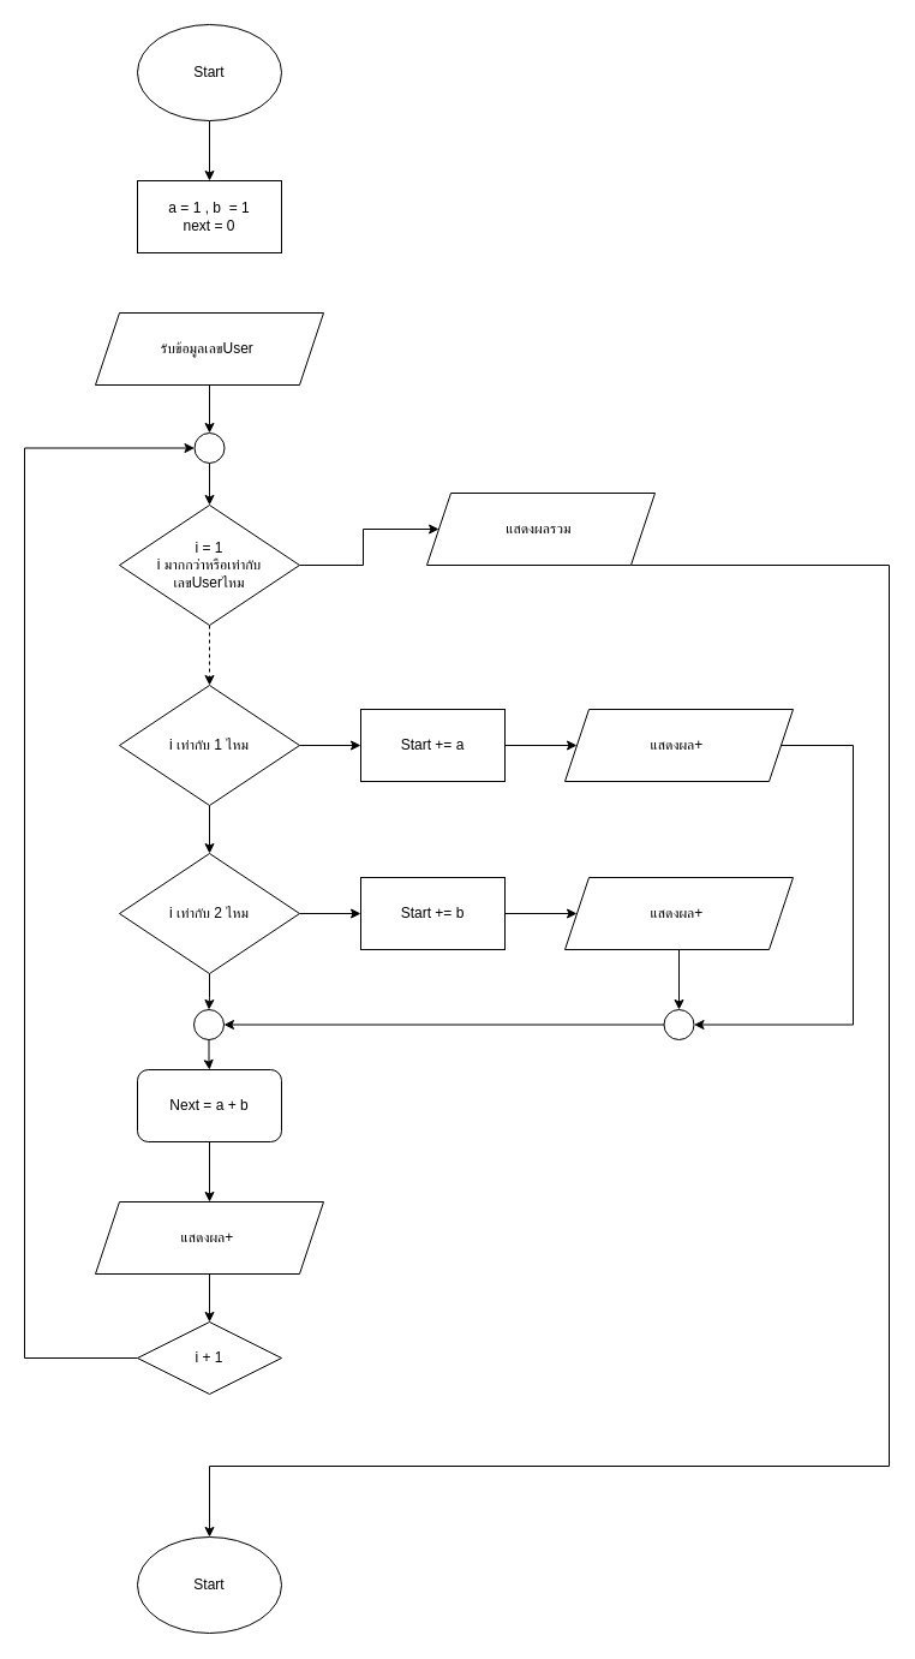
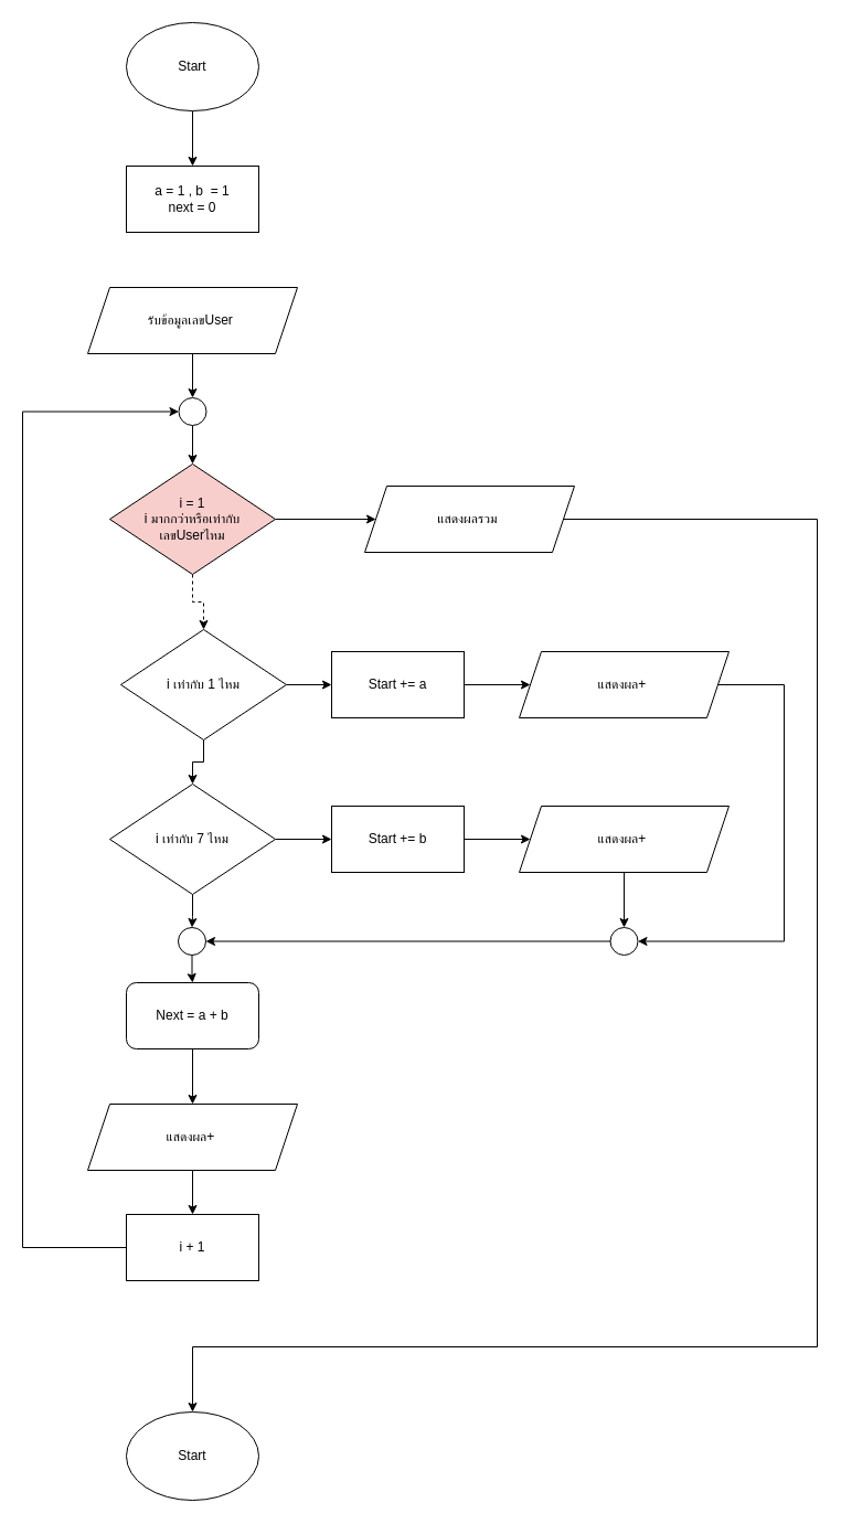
  <mxCell id="0" />
  <mxCell id="1" parent="0" />
  <mxCell id="2" value="" style="edgeStyle=orthogonalEdgeStyle;rounded=0;orthogonalLoop=1;jettySize=auto;html=1;" edge="1" parent="1" source="3" target="25"><mxGeometry relative="1" as="geometry" /></mxCell>
  <mxCell id="3" value="รับข้อมูลเลขUser&amp;nbsp;" style="shape=parallelogram;perimeter=parallelogramPerimeter;whiteSpace=wrap;html=1;fixedSize=1;" vertex="1" parent="1"><mxGeometry x="79" y="260" width="190" height="60" as="geometry" /></mxCell>
  <mxCell id="4" value="" style="edgeStyle=orthogonalEdgeStyle;rounded=0;orthogonalLoop=1;jettySize=auto;html=1;" edge="1" parent="1" source="5" target="17"><mxGeometry relative="1" as="geometry" /></mxCell>
  <mxCell id="5" value="Start" style="ellipse;whiteSpace=wrap;html=1;" vertex="1" parent="1"><mxGeometry x="114" y="20" width="120" height="80" as="geometry" /></mxCell>
  <mxCell id="6" value="" style="edgeStyle=orthogonalEdgeStyle;rounded=0;orthogonalLoop=1;jettySize=auto;html=1;dashed=1;" edge="1" parent="1" source="8" target="11"><mxGeometry relative="1" as="geometry" /></mxCell>
  <mxCell id="7" value="" style="edgeStyle=orthogonalEdgeStyle;rounded=0;orthogonalLoop=1;jettySize=auto;html=1;entryX=0.053;entryY=0.5;entryDx=0;entryDy=0;entryPerimeter=0;" edge="1" parent="1" source="8" target="38"><mxGeometry relative="1" as="geometry"><mxPoint x="344" y="470" as="targetPoint" /></mxGeometry></mxCell>
- <mxCell id="8" value="i = 1&lt;div&gt;i มากกว่าหรือเท่ากับ&lt;/div&gt;&lt;div&gt;เลขUserไหม&lt;/div&gt;" style="rhombus;whiteSpace=wrap;html=1;" vertex="1" parent="1"><mxGeometry x="99" y="420" width="150" height="100" as="geometry" /></mxCell>
+ <mxCell id="8" value="i = 1&lt;div&gt;i มากกว่าหรือเท่ากับ&lt;/div&gt;&lt;div&gt;เลขUserไหม&lt;/div&gt;" style="rhombus;whiteSpace=wrap;html=1;fillColor=#f8cecc;" vertex="1" parent="1"><mxGeometry x="99" y="420" width="150" height="100" as="geometry" /></mxCell>
  <mxCell id="9" value="" style="edgeStyle=orthogonalEdgeStyle;rounded=0;orthogonalLoop=1;jettySize=auto;html=1;" edge="1" parent="1" source="11" target="14"><mxGeometry relative="1" as="geometry" /></mxCell>
  <mxCell id="10" value="" style="edgeStyle=orthogonalEdgeStyle;rounded=0;orthogonalLoop=1;jettySize=auto;html=1;" edge="1" parent="1" source="11" target="16"><mxGeometry relative="1" as="geometry" /></mxCell>
- <mxCell id="11" value="i เท่ากับ 1 ไหม" style="rhombus;whiteSpace=wrap;html=1;" vertex="1" parent="1"><mxGeometry x="99" y="570" width="150" height="100" as="geometry" /></mxCell>
+ <mxCell id="11" value="i เท่ากับ 1 ไหม" style="rhombus;whiteSpace=wrap;html=1;" vertex="1" parent="1"><mxGeometry x="109" y="570" width="150" height="100" as="geometry" /></mxCell>
  <mxCell id="12" value="" style="edgeStyle=orthogonalEdgeStyle;rounded=0;orthogonalLoop=1;jettySize=auto;html=1;" edge="1" parent="1" source="14" target="19"><mxGeometry relative="1" as="geometry" /></mxCell>
  <mxCell id="13" value="" style="edgeStyle=orthogonalEdgeStyle;rounded=0;orthogonalLoop=1;jettySize=auto;html=1;" edge="1" parent="1" source="14" target="33"><mxGeometry relative="1" as="geometry" /></mxCell>
- <mxCell id="14" value="i เท่ากับ 2 ไหม" style="rhombus;whiteSpace=wrap;html=1;" vertex="1" parent="1"><mxGeometry x="99" y="710" width="150" height="100" as="geometry" /></mxCell>
+ <mxCell id="14" value="i เท่ากับ 7 ไหม" style="rhombus;whiteSpace=wrap;html=1;" vertex="1" parent="1"><mxGeometry x="99" y="710" width="150" height="100" as="geometry" /></mxCell>
  <mxCell id="15" value="" style="edgeStyle=orthogonalEdgeStyle;rounded=0;orthogonalLoop=1;jettySize=auto;html=1;" edge="1" parent="1" source="16" target="29"><mxGeometry relative="1" as="geometry" /></mxCell>
  <mxCell id="16" value="Start += a" style="rounded=0;whiteSpace=wrap;html=1;" vertex="1" parent="1"><mxGeometry x="300" y="590" width="120" height="60" as="geometry" /></mxCell>
  <mxCell id="17" value="a = 1 , b&amp;nbsp; = 1&lt;div&gt;next = 0&lt;/div&gt;" style="rounded=0;whiteSpace=wrap;html=1;" vertex="1" parent="1"><mxGeometry x="114" y="150" width="120" height="60" as="geometry" /></mxCell>
  <mxCell id="18" value="" style="edgeStyle=orthogonalEdgeStyle;rounded=0;orthogonalLoop=1;jettySize=auto;html=1;" edge="1" parent="1" source="19" target="31"><mxGeometry relative="1" as="geometry" /></mxCell>
  <mxCell id="19" value="Start += b" style="rounded=0;whiteSpace=wrap;html=1;" vertex="1" parent="1"><mxGeometry x="300" y="730" width="120" height="60" as="geometry" /></mxCell>
  <mxCell id="20" value="" style="edgeStyle=orthogonalEdgeStyle;rounded=0;orthogonalLoop=1;jettySize=auto;html=1;" edge="1" parent="1" source="21" target="23"><mxGeometry relative="1" as="geometry" /></mxCell>
  <mxCell id="21" value="Next = a + b" style="whiteSpace=wrap;html=1;rounded=1;" vertex="1" parent="1"><mxGeometry x="114" y="890" width="120" height="60" as="geometry" /></mxCell>
  <mxCell id="22" value="" style="edgeStyle=orthogonalEdgeStyle;rounded=0;orthogonalLoop=1;jettySize=auto;html=1;" edge="1" parent="1" source="23" target="27"><mxGeometry relative="1" as="geometry" /></mxCell>
  <mxCell id="23" value="แสดงผล+&amp;nbsp;" style="shape=parallelogram;perimeter=parallelogramPerimeter;whiteSpace=wrap;html=1;fixedSize=1;" vertex="1" parent="1"><mxGeometry x="79" y="1000" width="190" height="60" as="geometry" /></mxCell>
  <mxCell id="24" value="" style="edgeStyle=orthogonalEdgeStyle;rounded=0;orthogonalLoop=1;jettySize=auto;html=1;" edge="1" parent="1" source="25" target="8"><mxGeometry relative="1" as="geometry" /></mxCell>
  <mxCell id="25" value="" style="ellipse;whiteSpace=wrap;html=1;aspect=fixed;" vertex="1" parent="1"><mxGeometry x="161.5" y="360" width="25" height="25" as="geometry" /></mxCell>
  <mxCell id="26" style="edgeStyle=orthogonalEdgeStyle;rounded=0;orthogonalLoop=1;jettySize=auto;html=1;entryX=0;entryY=0.5;entryDx=0;entryDy=0;" edge="1" parent="1" source="27" target="25"><mxGeometry relative="1" as="geometry"><Array as="points"><mxPoint x="20" y="1130" /><mxPoint x="20" y="372" /></Array></mxGeometry></mxCell>
- <mxCell id="27" value="i + 1" style="rhombus;whiteSpace=wrap;html=1;" vertex="1" parent="1"><mxGeometry x="114" y="1100" width="120" height="60" as="geometry" /></mxCell>
+ <mxCell id="27" value="i + 1" style="rounded=0;whiteSpace=wrap;html=1;" vertex="1" parent="1"><mxGeometry x="114" y="1100" width="120" height="60" as="geometry" /></mxCell>
  <mxCell id="28" style="edgeStyle=orthogonalEdgeStyle;rounded=0;orthogonalLoop=1;jettySize=auto;html=1;entryX=1;entryY=0.5;entryDx=0;entryDy=0;" edge="1" parent="1" source="29" target="35"><mxGeometry relative="1" as="geometry"><mxPoint x="720" y="850" as="targetPoint" /><Array as="points"><mxPoint x="710" y="620" /><mxPoint x="710" y="852" /></Array></mxGeometry></mxCell>
  <mxCell id="29" value="แสดงผล+&amp;nbsp;" style="shape=parallelogram;perimeter=parallelogramPerimeter;whiteSpace=wrap;html=1;fixedSize=1;" vertex="1" parent="1"><mxGeometry x="470" y="590" width="190" height="60" as="geometry" /></mxCell>
  <mxCell id="30" value="" style="edgeStyle=orthogonalEdgeStyle;rounded=0;orthogonalLoop=1;jettySize=auto;html=1;" edge="1" parent="1" source="31" target="35"><mxGeometry relative="1" as="geometry" /></mxCell>
  <mxCell id="31" value="แสดงผล+&amp;nbsp;" style="shape=parallelogram;perimeter=parallelogramPerimeter;whiteSpace=wrap;html=1;fixedSize=1;" vertex="1" parent="1"><mxGeometry x="470" y="730" width="190" height="60" as="geometry" /></mxCell>
  <mxCell id="32" value="" style="edgeStyle=orthogonalEdgeStyle;rounded=0;orthogonalLoop=1;jettySize=auto;html=1;" edge="1" parent="1" source="33" target="21"><mxGeometry relative="1" as="geometry" /></mxCell>
  <mxCell id="33" value="" style="ellipse;whiteSpace=wrap;html=1;aspect=fixed;" vertex="1" parent="1"><mxGeometry x="161" y="840" width="25" height="25" as="geometry" /></mxCell>
  <mxCell id="34" style="edgeStyle=orthogonalEdgeStyle;rounded=0;orthogonalLoop=1;jettySize=auto;html=1;entryX=1;entryY=0.5;entryDx=0;entryDy=0;exitX=0;exitY=0.5;exitDx=0;exitDy=0;" edge="1" parent="1" source="35" target="33"><mxGeometry relative="1" as="geometry" /></mxCell>
  <mxCell id="35" value="" style="ellipse;whiteSpace=wrap;html=1;aspect=fixed;" vertex="1" parent="1"><mxGeometry x="552.5" y="840" width="25" height="25" as="geometry" /></mxCell>
  <mxCell id="36" value="Start" style="ellipse;whiteSpace=wrap;html=1;" vertex="1" parent="1"><mxGeometry x="114" y="1279" width="120" height="80" as="geometry" /></mxCell>
  <mxCell id="37" style="edgeStyle=orthogonalEdgeStyle;rounded=0;orthogonalLoop=1;jettySize=auto;html=1;entryX=0.5;entryY=0;entryDx=0;entryDy=0;" edge="1" parent="1" source="38" target="36"><mxGeometry relative="1" as="geometry"><Array as="points"><mxPoint x="740" y="470" /><mxPoint x="740" y="1220" /><mxPoint x="174" y="1220" /></Array></mxGeometry></mxCell>
- <mxCell id="38" value="แสดงผลรวม&amp;nbsp;" style="shape=parallelogram;perimeter=parallelogramPerimeter;whiteSpace=wrap;html=1;fixedSize=1;" vertex="1" parent="1"><mxGeometry x="355" y="410" width="190" height="60" as="geometry" /></mxCell>
+ <mxCell id="38" value="แสดงผลรวม&amp;nbsp;" style="shape=parallelogram;perimeter=parallelogramPerimeter;whiteSpace=wrap;html=1;fixedSize=1;" vertex="1" parent="1"><mxGeometry x="330" y="440" width="190" height="60" as="geometry" /></mxCell>
